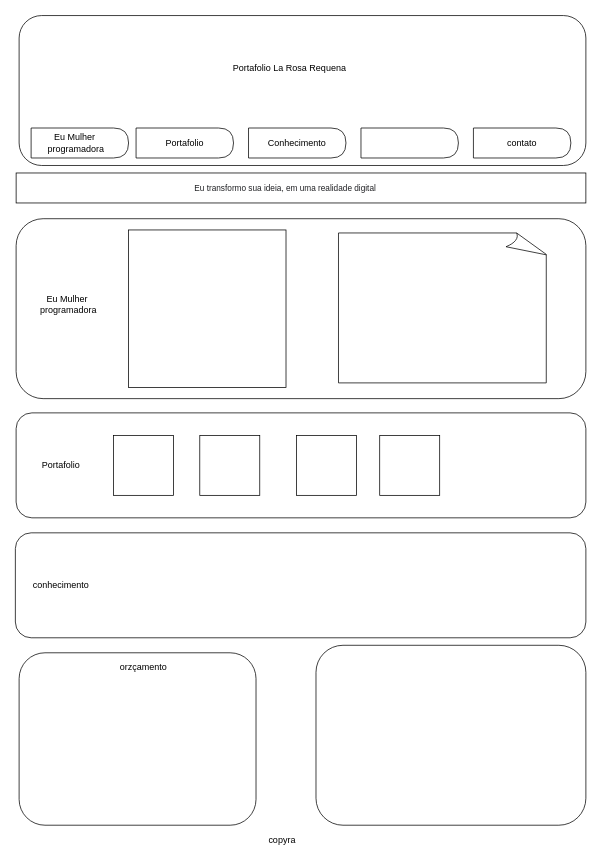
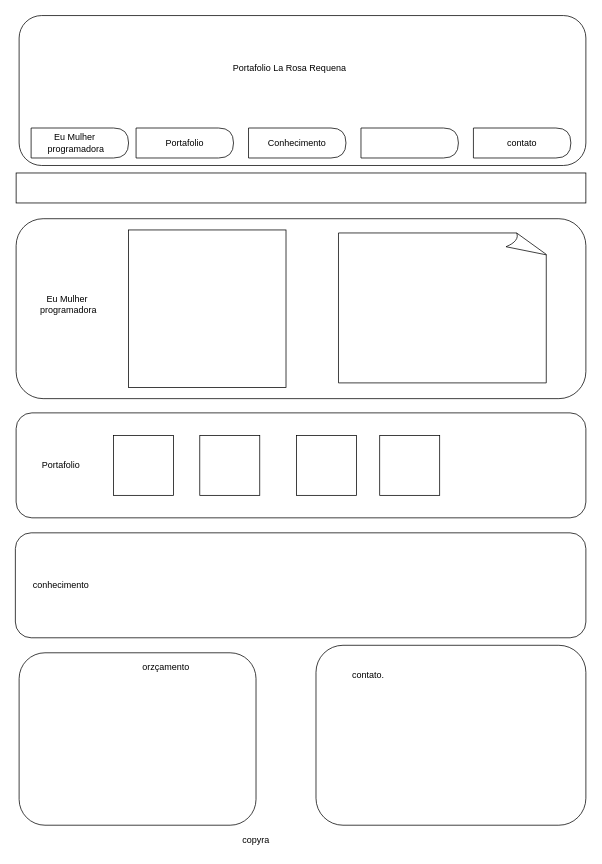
  <mxCell id="0" />
  <mxCell id="1" parent="0" />
  <mxCell id="2" value="" style="rounded=1;whiteSpace=wrap;html=1;" vertex="1" parent="1"><mxGeometry x="25" y="20" width="756" height="200" as="geometry" /></mxCell>
  <mxCell id="3" value="Portafolio La Rosa Requena" style="text;html=1;strokeColor=none;fillColor=none;align=center;verticalAlign=middle;whiteSpace=wrap;rounded=0;" vertex="1" parent="1"><mxGeometry x="271" y="60" width="230" height="60" as="geometry" /></mxCell>
  <mxCell id="4" value="" style="shape=delay;whiteSpace=wrap;html=1;" vertex="1" parent="1"><mxGeometry x="41" y="170" width="130" height="40" as="geometry" /></mxCell>
  <mxCell id="5" value="Eu Mulher&amp;nbsp; programadora" style="text;html=1;strokeColor=none;fillColor=none;align=center;verticalAlign=middle;whiteSpace=wrap;rounded=0;" vertex="1" parent="1"><mxGeometry x="51" y="175" width="100" height="30" as="geometry" /></mxCell>
  <mxCell id="6" value="" style="rounded=0;whiteSpace=wrap;html=1;" vertex="1" parent="1"><mxGeometry x="21" y="230" width="760" height="40" as="geometry" /></mxCell>
- <mxCell id="7" value="&lt;pre class=&quot;tw-data-text tw-text-large XcVN5d tw-ta&quot; id=&quot;tw-target-text&quot; dir=&quot;ltr&quot; style=&quot;line-height: 36px ; border: none ; padding: 2px 0.14em 2px 0px ; position: relative ; margin-top: -2px ; margin-bottom: -2px ; resize: none ; font-family: inherit ; overflow: hidden ; text-align: left ; width: 270px ; overflow-wrap: break-word ; color: rgb(32 , 33 , 36)&quot;&gt;&lt;span lang=&quot;pt&quot; style=&quot;line-height: 237%&quot;&gt;&lt;font style=&quot;font-size: 11px&quot;&gt;Eu transformo sua ideia, em uma realidade digital&lt;/font&gt;&lt;/span&gt;&lt;/pre&gt;" style="text;html=1;strokeColor=none;fillColor=none;align=center;verticalAlign=middle;whiteSpace=wrap;rounded=0;" vertex="1" parent="1"><mxGeometry x="100" y="240" width="590" height="20" as="geometry" /></mxCell>
  <mxCell id="8" value="" style="rounded=1;whiteSpace=wrap;html=1;" vertex="1" parent="1"><mxGeometry x="21" y="291" width="760" height="240" as="geometry" /></mxCell>
  <mxCell id="9" value="" style="shape=delay;whiteSpace=wrap;html=1;" vertex="1" parent="1"><mxGeometry x="181" y="170" width="130" height="40" as="geometry" /></mxCell>
  <mxCell id="10" value="" style="shape=delay;whiteSpace=wrap;html=1;" vertex="1" parent="1"><mxGeometry x="481" y="170" width="130" height="40" as="geometry" /></mxCell>
  <mxCell id="11" value="" style="shape=delay;whiteSpace=wrap;html=1;" vertex="1" parent="1"><mxGeometry x="631" y="170" width="130" height="40" as="geometry" /></mxCell>
  <mxCell id="12" value="" style="shape=delay;whiteSpace=wrap;html=1;" vertex="1" parent="1"><mxGeometry x="331" y="170" width="130" height="40" as="geometry" /></mxCell>
  <mxCell id="13" value="Portafolio" style="text;html=1;strokeColor=none;fillColor=none;align=center;verticalAlign=middle;whiteSpace=wrap;rounded=0;" vertex="1" parent="1"><mxGeometry x="196" y="175" width="100" height="30" as="geometry" /></mxCell>
  <mxCell id="14" value="Conhecimento" style="text;html=1;strokeColor=none;fillColor=none;align=center;verticalAlign=middle;whiteSpace=wrap;rounded=0;" vertex="1" parent="1"><mxGeometry x="346" y="175" width="100" height="30" as="geometry" /></mxCell>
  <mxCell id="15" value="contato" style="text;html=1;strokeColor=none;fillColor=none;align=center;verticalAlign=middle;whiteSpace=wrap;rounded=0;" vertex="1" parent="1"><mxGeometry x="646" y="175" width="100" height="30" as="geometry" /></mxCell>
  <mxCell id="16" value="" style="rounded=1;whiteSpace=wrap;html=1;" vertex="1" parent="1"><mxGeometry x="21" y="550" width="760" height="140" as="geometry" /></mxCell>
  <mxCell id="17" value="" style="whiteSpace=wrap;html=1;aspect=fixed;" vertex="1" parent="1"><mxGeometry x="151" y="580" width="80" height="80" as="geometry" /></mxCell>
  <mxCell id="18" value="" style="whiteSpace=wrap;html=1;aspect=fixed;" vertex="1" parent="1"><mxGeometry x="506" y="580" width="80" height="80" as="geometry" /></mxCell>
  <mxCell id="19" value="" style="whiteSpace=wrap;html=1;aspect=fixed;" vertex="1" parent="1"><mxGeometry x="395" y="580" width="80" height="80" as="geometry" /></mxCell>
  <mxCell id="20" value="" style="whiteSpace=wrap;html=1;aspect=fixed;" vertex="1" parent="1"><mxGeometry x="266" y="580" width="80" height="80" as="geometry" /></mxCell>
  <mxCell id="21" value="Portafolio" style="text;html=1;strokeColor=none;fillColor=none;align=center;verticalAlign=middle;whiteSpace=wrap;rounded=0;" vertex="1" parent="1"><mxGeometry x="51" y="610" width="60" height="20" as="geometry" /></mxCell>
  <mxCell id="22" value="" style="rounded=1;whiteSpace=wrap;html=1;" vertex="1" parent="1"><mxGeometry x="20" y="710" width="761" height="140" as="geometry" /></mxCell>
  <mxCell id="23" value="" style="rounded=1;whiteSpace=wrap;html=1;" vertex="1" parent="1"><mxGeometry x="25" y="870" width="316" height="230" as="geometry" /></mxCell>
  <mxCell id="24" value="" style="rounded=1;whiteSpace=wrap;html=1;" vertex="1" parent="1"><mxGeometry x="421" y="860" width="360" height="240" as="geometry" /></mxCell>
- <mxCell id="26" value="copyra" style="text;html=1;strokeColor=none;fillColor=none;align=center;verticalAlign=middle;whiteSpace=wrap;rounded=0;" vertex="1" parent="1"><mxGeometry x="321" y="1110" width="110" height="20" as="geometry" /></mxCell>
+ <mxCell id="25" value="contato." style="text;html=1;strokeColor=none;fillColor=none;align=center;verticalAlign=middle;whiteSpace=wrap;rounded=0;" vertex="1" parent="1"><mxGeometry x="461" y="890" width="60" height="20" as="geometry" /></mxCell>
+ <mxCell id="26" value="copyra" style="text;html=1;strokeColor=none;fillColor=none;align=center;verticalAlign=middle;whiteSpace=wrap;rounded=0;" vertex="1" parent="1"><mxGeometry x="286" y="1110" width="110" height="20" as="geometry" /></mxCell>
  <mxCell id="27" value="conhecimento" style="text;html=1;strokeColor=none;fillColor=none;align=center;verticalAlign=middle;whiteSpace=wrap;rounded=0;" vertex="1" parent="1"><mxGeometry x="41" y="770" width="80" height="20" as="geometry" /></mxCell>
- <mxCell id="28" value="orzçamento" style="text;html=1;strokeColor=none;fillColor=none;align=center;verticalAlign=middle;whiteSpace=wrap;rounded=0;" vertex="1" parent="1"><mxGeometry x="161" y="880" width="60" height="20" as="geometry" /></mxCell>
+ <mxCell id="28" value="orzçamento" style="text;html=1;strokeColor=none;fillColor=none;align=center;verticalAlign=middle;whiteSpace=wrap;rounded=0;" vertex="1" parent="1"><mxGeometry x="191" y="880" width="60" height="20" as="geometry" /></mxCell>
  <mxCell id="29" value="Eu Mulher&amp;nbsp; programadora" style="text;html=1;strokeColor=none;fillColor=none;align=center;verticalAlign=middle;whiteSpace=wrap;rounded=0;" vertex="1" parent="1"><mxGeometry x="41" y="390" width="100" height="30" as="geometry" /></mxCell>
  <mxCell id="30" value="" style="whiteSpace=wrap;html=1;shape=mxgraph.basic.document" vertex="1" parent="1"><mxGeometry x="451" y="310" width="280" height="200" as="geometry" /></mxCell>
  <mxCell id="31" value="" style="whiteSpace=wrap;html=1;aspect=fixed;" vertex="1" parent="1"><mxGeometry x="171" y="306" width="210" height="210" as="geometry" /></mxCell>
